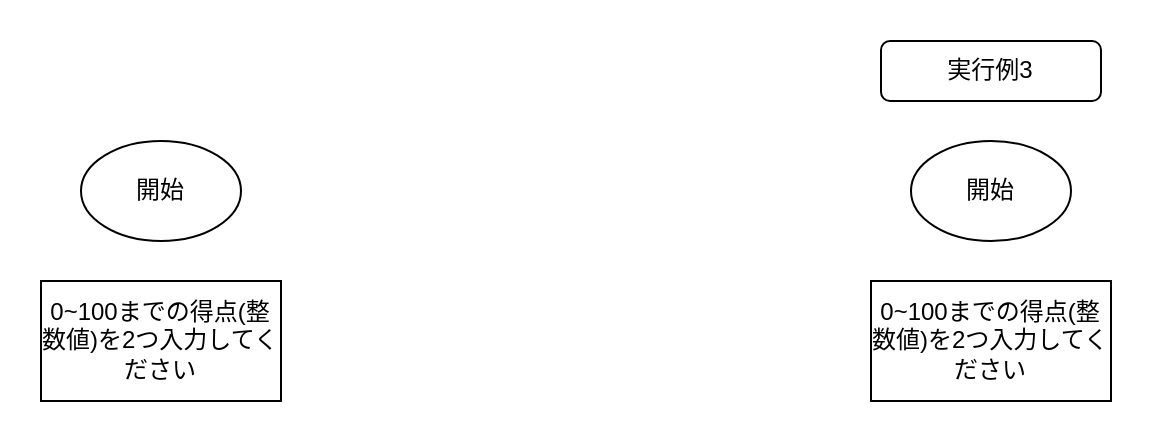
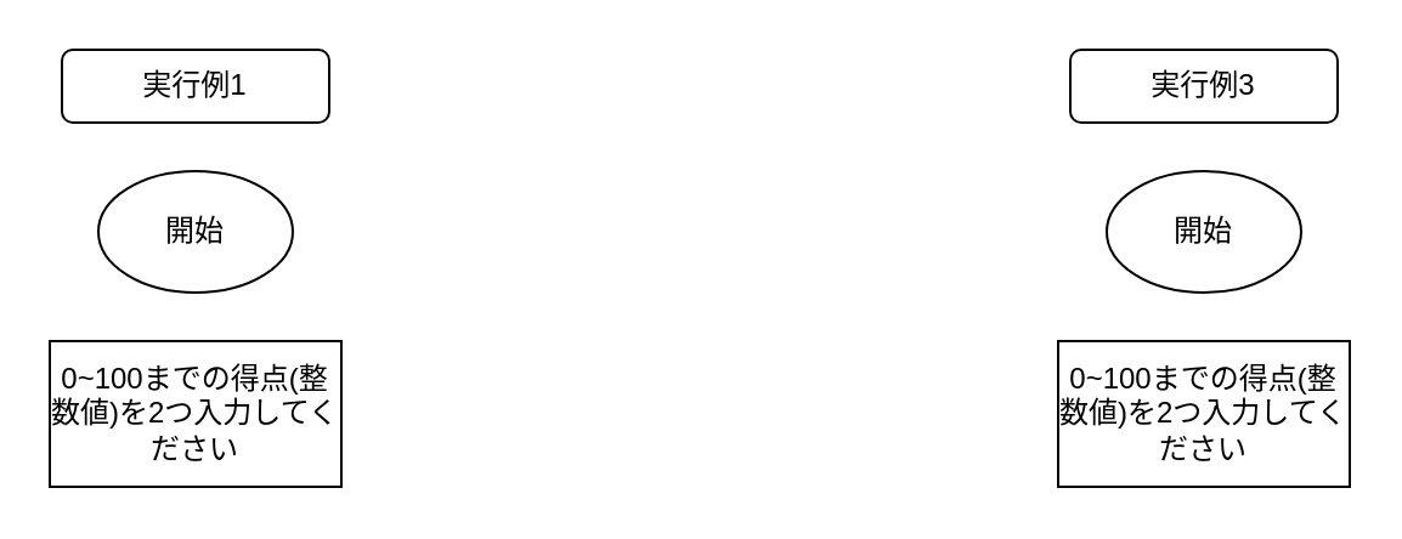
  <mxCell id="0" />
  <mxCell id="1" parent="0" />
  <mxCell id="2" value="開始" style="ellipse;whiteSpace=wrap;html=1;" vertex="1" parent="1"><mxGeometry x="40" y="70" width="80" height="50" as="geometry" /></mxCell>
+ <mxCell id="3" value="実行例1" style="rounded=1;whiteSpace=wrap;html=1;" vertex="1" parent="1"><mxGeometry x="25" y="20" width="110" height="30" as="geometry" /></mxCell>
  <mxCell id="4" value="実行例3" style="rounded=1;whiteSpace=wrap;html=1;" vertex="1" parent="1"><mxGeometry x="440" y="20" width="110" height="30" as="geometry" /></mxCell>
  <mxCell id="5" value="開始" style="ellipse;whiteSpace=wrap;html=1;" vertex="1" parent="1"><mxGeometry x="455" y="70" width="80" height="50" as="geometry" /></mxCell>
  <mxCell id="6" value="0~100までの得点(整数値)を2つ入力してください" style="rounded=0;whiteSpace=wrap;html=1;" vertex="1" parent="1"><mxGeometry x="20" y="140" width="120" height="60" as="geometry" /></mxCell>
  <mxCell id="7" value="0~100までの得点(整数値)を2つ入力してください" style="rounded=0;whiteSpace=wrap;html=1;" vertex="1" parent="1"><mxGeometry x="435" y="140" width="120" height="60" as="geometry" /></mxCell>
